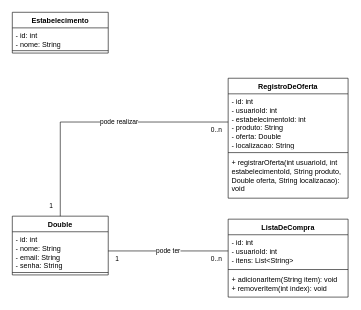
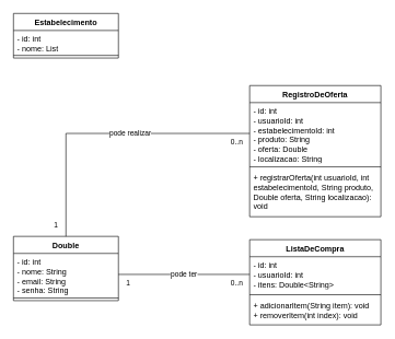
  <mxCell id="0" />
  <mxCell id="1" parent="0" />
  <mxCell id="2" value="Double" style="swimlane;fontStyle=1;align=center;verticalAlign=top;childLayout=stackLayout;horizontal=1;startSize=26;horizontalStack=0;resizeParent=1;resizeParentMax=0;resizeLast=0;collapsible=1;marginBottom=0;whiteSpace=wrap;html=1;" parent="1" vertex="1"><mxGeometry x="20" y="360" width="160" height="98" as="geometry" /></mxCell>
  <mxCell id="3" value="- id: int&lt;div&gt;- nome: String&lt;/div&gt;&lt;div&gt;- email: String&lt;/div&gt;&lt;div&gt;- senha: String&lt;/div&gt;" style="text;strokeColor=none;fillColor=none;align=left;verticalAlign=top;spacingLeft=4;spacingRight=4;overflow=hidden;rotatable=0;points=[[0,0.5],[1,0.5]];portConstraint=eastwest;whiteSpace=wrap;html=1;" parent="2" vertex="1"><mxGeometry y="26" width="160" height="64" as="geometry" /></mxCell>
  <mxCell id="4" value="" style="line;strokeWidth=1;fillColor=none;align=left;verticalAlign=middle;spacingTop=-1;spacingLeft=3;spacingRight=3;rotatable=0;labelPosition=right;points=[];portConstraint=eastwest;strokeColor=inherit;" parent="2" vertex="1"><mxGeometry y="90" width="160" height="8" as="geometry" /></mxCell>
  <mxCell id="5" value="ListaDeCompra" style="swimlane;fontStyle=1;align=center;verticalAlign=top;childLayout=stackLayout;horizontal=1;startSize=26;horizontalStack=0;resizeParent=1;resizeParentMax=0;resizeLast=0;collapsible=1;marginBottom=0;whiteSpace=wrap;html=1;" parent="1" vertex="1"><mxGeometry x="380" y="365" width="200" height="130" as="geometry" /></mxCell>
- <mxCell id="6" value="- id: int&lt;div&gt;- usuarioId: int&lt;/div&gt;&lt;div&gt;- itens: List&amp;lt;String&amp;gt;&lt;/div&gt;" style="text;strokeColor=none;fillColor=none;align=left;verticalAlign=top;spacingLeft=4;spacingRight=4;overflow=hidden;rotatable=0;points=[[0,0.5],[1,0.5]];portConstraint=eastwest;whiteSpace=wrap;html=1;" parent="5" vertex="1"><mxGeometry y="26" width="200" height="54" as="geometry" /></mxCell>
+ <mxCell id="6" value="- id: int&lt;div&gt;- usuarioId: int&lt;/div&gt;&lt;div&gt;- itens: Double&amp;lt;String&amp;gt;&lt;/div&gt;" style="text;strokeColor=none;fillColor=none;align=left;verticalAlign=top;spacingLeft=4;spacingRight=4;overflow=hidden;rotatable=0;points=[[0,0.5],[1,0.5]];portConstraint=eastwest;whiteSpace=wrap;html=1;" parent="5" vertex="1"><mxGeometry y="26" width="200" height="54" as="geometry" /></mxCell>
  <mxCell id="7" value="" style="line;strokeWidth=1;fillColor=none;align=left;verticalAlign=middle;spacingTop=-1;spacingLeft=3;spacingRight=3;rotatable=0;labelPosition=right;points=[];portConstraint=eastwest;strokeColor=inherit;" parent="5" vertex="1"><mxGeometry y="80" width="200" height="8" as="geometry" /></mxCell>
  <mxCell id="8" value="+ adicionarItem(String item): void&lt;div&gt;+ removerItem(int index): void&lt;/div&gt;" style="text;strokeColor=none;fillColor=none;align=left;verticalAlign=top;spacingLeft=4;spacingRight=4;overflow=hidden;rotatable=0;points=[[0,0.5],[1,0.5]];portConstraint=eastwest;whiteSpace=wrap;html=1;" parent="5" vertex="1"><mxGeometry y="88" width="200" height="42" as="geometry" /></mxCell>
  <mxCell id="9" value="pode ter" style="endArrow=none;html=1;endSize=12;startArrow=none;startSize=14;startFill=0;edgeStyle=orthogonalEdgeStyle;rounded=0;exitX=1;exitY=0.5;exitDx=0;exitDy=0;entryX=0;entryY=0.5;entryDx=0;entryDy=0;" parent="1" source="3" target="6" edge="1"><mxGeometry relative="1" as="geometry"><mxPoint x="210" y="460" as="sourcePoint" /><mxPoint x="280" y="409" as="targetPoint" /></mxGeometry></mxCell>
  <mxCell id="10" value="1" style="edgeLabel;resizable=0;html=1;align=left;verticalAlign=top;" parent="9" connectable="0" vertex="1"><mxGeometry x="-1" relative="1" as="geometry"><mxPoint x="10" as="offset" /></mxGeometry></mxCell>
  <mxCell id="11" value="0..n" style="edgeLabel;resizable=0;html=1;align=right;verticalAlign=top;" parent="9" connectable="0" vertex="1"><mxGeometry x="1" relative="1" as="geometry"><mxPoint x="-10" as="offset" /></mxGeometry></mxCell>
  <mxCell id="12" value="RegistroDeOferta" style="swimlane;fontStyle=1;align=center;verticalAlign=top;childLayout=stackLayout;horizontal=1;startSize=26;horizontalStack=0;resizeParent=1;resizeParentMax=0;resizeLast=0;collapsible=1;marginBottom=0;whiteSpace=wrap;html=1;" parent="1" vertex="1"><mxGeometry x="380" y="130" width="200" height="200" as="geometry" /></mxCell>
  <mxCell id="13" value="- id: int&lt;div&gt;- usuarioId: int&lt;/div&gt;&lt;div&gt;- estabelecimentoId: int&lt;/div&gt;&lt;div&gt;- produto: String&lt;/div&gt;&lt;div&gt;- oferta: Double&lt;/div&gt;&lt;div&gt;- localizacao: String&lt;/div&gt;" style="text;strokeColor=none;fillColor=none;align=left;verticalAlign=top;spacingLeft=4;spacingRight=4;overflow=hidden;rotatable=0;points=[[0,0.5],[1,0.5]];portConstraint=eastwest;whiteSpace=wrap;html=1;" parent="12" vertex="1"><mxGeometry y="26" width="200" height="94" as="geometry" /></mxCell>
  <mxCell id="14" value="" style="line;strokeWidth=1;fillColor=none;align=left;verticalAlign=middle;spacingTop=-1;spacingLeft=3;spacingRight=3;rotatable=0;labelPosition=right;points=[];portConstraint=eastwest;strokeColor=inherit;" parent="12" vertex="1"><mxGeometry y="120" width="200" height="8" as="geometry" /></mxCell>
  <mxCell id="15" value="+ registrarOferta(int usuarioId,&amp;nbsp;&lt;span style=&quot;background-color: transparent; color: light-dark(rgb(0, 0, 0), rgb(255, 255, 255));&quot;&gt;int estabelecimentoId, String produto, Double oferta, String localizacao): void&lt;/span&gt;" style="text;strokeColor=none;fillColor=none;align=left;verticalAlign=top;spacingLeft=4;spacingRight=4;overflow=hidden;rotatable=0;points=[[0,0.5],[1,0.5]];portConstraint=eastwest;whiteSpace=wrap;html=1;" parent="12" vertex="1"><mxGeometry y="128" width="200" height="72" as="geometry" /></mxCell>
  <mxCell id="16" value="pode realizar" style="endArrow=none;html=1;endSize=12;startArrow=none;startSize=14;startFill=0;edgeStyle=orthogonalEdgeStyle;rounded=0;exitX=0.5;exitY=0;exitDx=0;exitDy=0;entryX=0;entryY=0.5;entryDx=0;entryDy=0;" parent="1" source="2" target="13" edge="1"><mxGeometry x="0.169" relative="1" as="geometry"><mxPoint x="180" y="190" as="sourcePoint" /><mxPoint x="380" y="190" as="targetPoint" /><mxPoint as="offset" /></mxGeometry></mxCell>
  <mxCell id="17" value="1" style="edgeLabel;resizable=0;html=1;align=left;verticalAlign=top;" parent="16" connectable="0" vertex="1"><mxGeometry x="-1" relative="1" as="geometry"><mxPoint x="-20" y="-30" as="offset" /></mxGeometry></mxCell>
  <mxCell id="18" value="0..n" style="edgeLabel;resizable=0;html=1;align=right;verticalAlign=top;" parent="16" connectable="0" vertex="1"><mxGeometry x="1" relative="1" as="geometry"><mxPoint x="-10" as="offset" /></mxGeometry></mxCell>
  <mxCell id="19" value="Estabelecimento" style="swimlane;fontStyle=1;align=center;verticalAlign=top;childLayout=stackLayout;horizontal=1;startSize=26;horizontalStack=0;resizeParent=1;resizeParentMax=0;resizeLast=0;collapsible=1;marginBottom=0;whiteSpace=wrap;html=1;" parent="1" vertex="1"><mxGeometry x="20" y="20" width="160" height="68" as="geometry" /></mxCell>
- <mxCell id="20" value="- id: int&lt;div&gt;- nome: String&lt;/div&gt;" style="text;strokeColor=none;fillColor=none;align=left;verticalAlign=top;spacingLeft=4;spacingRight=4;overflow=hidden;rotatable=0;points=[[0,0.5],[1,0.5]];portConstraint=eastwest;whiteSpace=wrap;html=1;" parent="19" vertex="1"><mxGeometry y="26" width="160" height="34" as="geometry" /></mxCell>
+ <mxCell id="20" value="- id: int&lt;div&gt;- nome: List&lt;/div&gt;" style="text;strokeColor=none;fillColor=none;align=left;verticalAlign=top;spacingLeft=4;spacingRight=4;overflow=hidden;rotatable=0;points=[[0,0.5],[1,0.5]];portConstraint=eastwest;whiteSpace=wrap;html=1;" parent="19" vertex="1"><mxGeometry y="26" width="160" height="34" as="geometry" /></mxCell>
  <mxCell id="21" value="" style="line;strokeWidth=1;fillColor=none;align=left;verticalAlign=middle;spacingTop=-1;spacingLeft=3;spacingRight=3;rotatable=0;labelPosition=right;points=[];portConstraint=eastwest;strokeColor=inherit;" parent="19" vertex="1"><mxGeometry y="60" width="160" height="8" as="geometry" /></mxCell>
